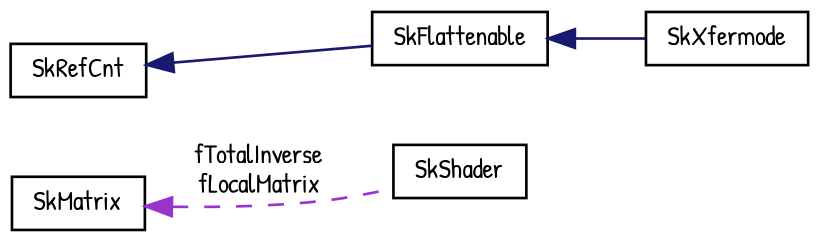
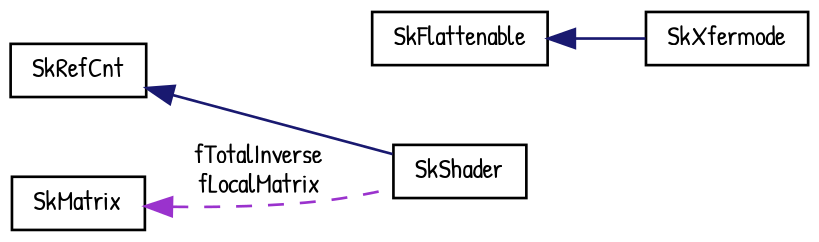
  digraph {
    fontname="Patrick Hand"
    rankdir=LR
    node [color=black fillcolor=white fontname="Patrick Hand" fontsize=10 shape=record style=filled]
    edge [color=midnightblue dir=back fontname="Patrick Hand" fontsize=10 labelfontname=FreeSans labelfontsize=10 style=solid]
    n1 [height=0.2 label=SkShader width=0.4]
    n2 [height=0.2 label=SkFlattenable width=0.4]
    n3 [height=0.2 label=SkXfermode width=0.4]
    n4 [height=0.2 label=SkRefCnt width=0.4]
    n5 [height=0.2 label=SkMatrix width=0.4]
    n2 -> n3
-   n4 -> n2
+   n4 -> n1
    n5 -> n1 [color=darkorchid3 label="fTotalInverse\nfLocalMatrix" style=dashed]
  }
